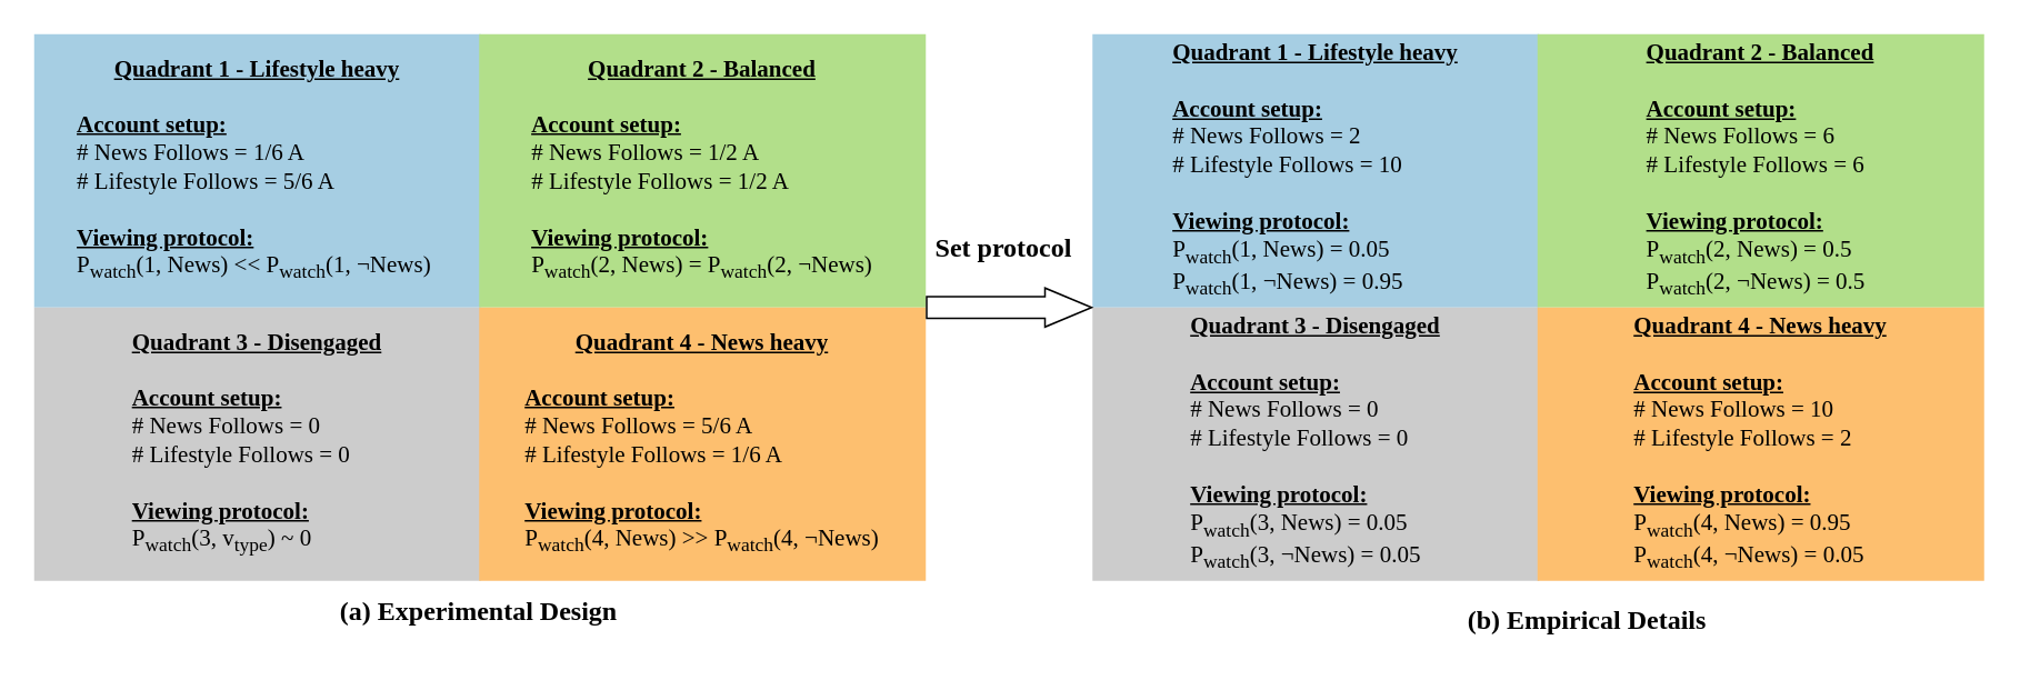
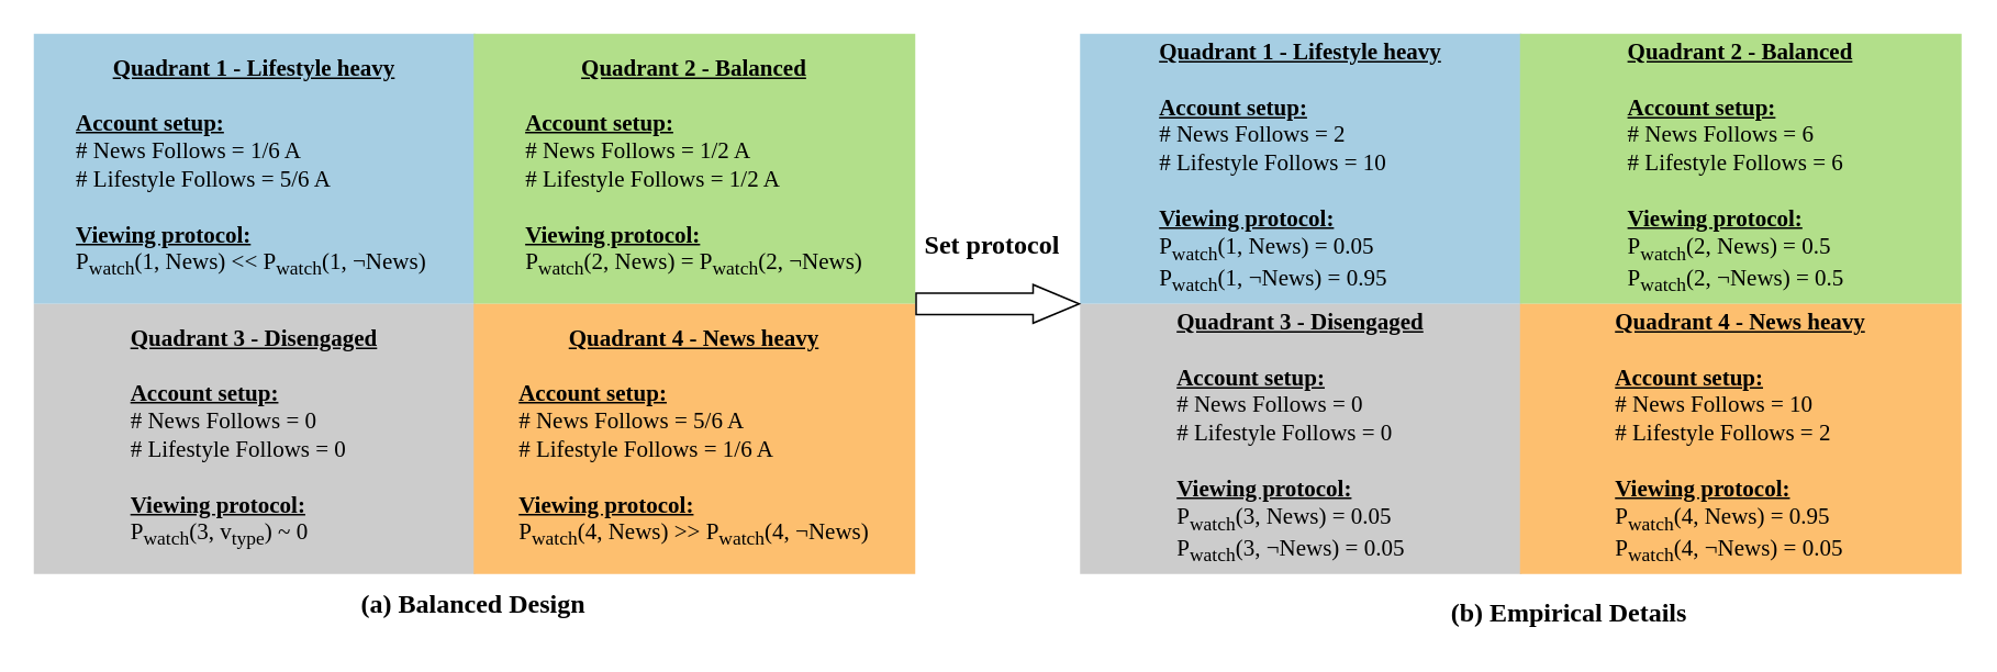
  <mxCell id="0" />
  <mxCell id="1" parent="0" />
  <mxCell id="2" value="&lt;u&gt;&lt;b&gt;Quadrant 1 - Lifestyle heavy&lt;/b&gt;&lt;/u&gt;&lt;div&gt;&lt;u&gt;&lt;br&gt;&lt;/u&gt;&lt;/div&gt;&lt;div&gt;&lt;div style=&quot;text-align: left;&quot;&gt;&lt;u&gt;&lt;b&gt;Account setup:&lt;/b&gt;&lt;/u&gt;&lt;/div&gt;&lt;div style=&quot;text-align: left;&quot;&gt;# News Follows = 1/6 A&lt;/div&gt;&lt;div&gt;&lt;div style=&quot;text-align: left;&quot;&gt;# Lifestyle Follows = 5/6 A&lt;/div&gt;&lt;div style=&quot;text-align: left;&quot;&gt;&lt;br&gt;&lt;/div&gt;&lt;div style=&quot;text-align: left;&quot;&gt;&lt;u&gt;&lt;b&gt;Viewing protocol:&lt;/b&gt;&lt;/u&gt;&lt;/div&gt;&lt;div style=&quot;text-align: left;&quot;&gt;P&lt;sub&gt;watch&lt;/sub&gt;(1, News) &amp;lt;&amp;lt; P&lt;sub&gt;watch&lt;/sub&gt;(1,&amp;nbsp;¬News)&amp;nbsp;&lt;/div&gt;&lt;/div&gt;&lt;/div&gt;" style="rounded=0;whiteSpace=wrap;html=1;fillColor=#A6CEE3;strokeColor=none;fontColor=light-dark(#000000, #191919);fontFamily=Times New Roman;fontSize=14;" parent="1" vertex="1"><mxGeometry x="20" y="20" width="268" height="164" as="geometry" /></mxCell>
  <mxCell id="3" value="&lt;u style=&quot;caret-color: rgb(247, 247, 247);&quot;&gt;&lt;b&gt;Quadrant 2 - Balanced&lt;/b&gt;&lt;/u&gt;&lt;div style=&quot;caret-color: rgb(247, 247, 247);&quot;&gt;&lt;u&gt;&lt;br&gt;&lt;/u&gt;&lt;/div&gt;&lt;div style=&quot;caret-color: rgb(247, 247, 247);&quot;&gt;&lt;div style=&quot;text-align: left;&quot;&gt;&lt;u&gt;&lt;b&gt;Account setup:&lt;/b&gt;&lt;/u&gt;&lt;/div&gt;&lt;div style=&quot;text-align: left;&quot;&gt;&lt;span&gt;# News Follows = 1/2 A&lt;/span&gt;&lt;/div&gt;&lt;div&gt;&lt;div style=&quot;text-align: left;&quot;&gt;&lt;span&gt;# Lifestyle Follows = 1/2 A&amp;nbsp;&lt;/span&gt;&lt;/div&gt;&lt;div style=&quot;text-align: left;&quot;&gt;&lt;span&gt;&lt;br&gt;&lt;/span&gt;&lt;/div&gt;&lt;div style=&quot;text-align: left;&quot;&gt;&lt;u&gt;&lt;b&gt;Viewing protocol:&lt;/b&gt;&lt;/u&gt;&lt;/div&gt;&lt;div style=&quot;text-align: left;&quot;&gt;&lt;span style=&quot;caret-color: rgb(247, 247, 247);&quot;&gt;P&lt;/span&gt;&lt;sub style=&quot;caret-color: rgb(247, 247, 247);&quot;&gt;watch&lt;/sub&gt;(2, News) =&amp;nbsp;&lt;span style=&quot;caret-color: rgb(247, 247, 247);&quot;&gt;&lt;span style=&quot;caret-color: rgb(247, 247, 247);&quot;&gt;P&lt;/span&gt;&lt;sub style=&quot;caret-color: rgb(247, 247, 247);&quot;&gt;watch&lt;/sub&gt;(2,&amp;nbsp;¬News)&lt;/span&gt;&lt;/div&gt;&lt;/div&gt;&lt;/div&gt;" style="rounded=0;whiteSpace=wrap;html=1;fillColor=#B2DF8A;strokeColor=none;fontColor=#000000;fontFamily=Times New Roman;fontSize=14;" parent="1" vertex="1"><mxGeometry x="287" y="20" width="268" height="164" as="geometry" /></mxCell>
  <mxCell id="4" value="&lt;u style=&quot;caret-color: rgb(247, 247, 247);&quot;&gt;&lt;b style=&quot;color: rgb(0, 0, 0);&quot;&gt;Quadrant 3 - Disengaged&lt;/b&gt;&lt;/u&gt;&lt;div style=&quot;caret-color: rgb(247, 247, 247);&quot;&gt;&lt;u style=&quot;color: rgb(0, 0, 0);&quot;&gt;&lt;br&gt;&lt;/u&gt;&lt;/div&gt;&lt;div style=&quot;caret-color: rgb(247, 247, 247);&quot;&gt;&lt;div style=&quot;text-align: left;&quot;&gt;&lt;u&gt;&lt;b style=&quot;color: rgb(0, 0, 0);&quot;&gt;Account setup:&lt;/b&gt;&lt;/u&gt;&lt;/div&gt;&lt;div style=&quot;text-align: left;&quot;&gt;&lt;span style=&quot;color: rgb(0, 0, 0);&quot;&gt;# News Follows = 0&lt;/span&gt;&lt;/div&gt;&lt;div&gt;&lt;div style=&quot;text-align: left;&quot;&gt;&lt;span style=&quot;color: rgb(0, 0, 0);&quot;&gt;# Lifestyle Follows = 0&lt;/span&gt;&lt;/div&gt;&lt;div style=&quot;text-align: left;&quot;&gt;&lt;span style=&quot;color: rgb(0, 0, 0);&quot;&gt;&lt;br&gt;&lt;/span&gt;&lt;/div&gt;&lt;div style=&quot;text-align: left;&quot;&gt;&lt;u&gt;&lt;b style=&quot;color: rgb(0, 0, 0);&quot;&gt;Viewing protocol:&lt;/b&gt;&lt;/u&gt;&lt;/div&gt;&lt;div style=&quot;text-align: left;&quot;&gt;&lt;span style=&quot;color: rgb(0, 0, 0);&quot;&gt;&lt;span style=&quot;caret-color: rgb(247, 247, 247);&quot;&gt;P&lt;/span&gt;&lt;sub style=&quot;caret-color: rgb(247, 247, 247);&quot;&gt;watch&lt;/sub&gt;(3, v&lt;sub&gt;type&lt;/sub&gt;&lt;span style=&quot;caret-color: rgb(247, 247, 247);&quot;&gt;) ~ 0&lt;/span&gt;&lt;/span&gt;&lt;/div&gt;&lt;/div&gt;&lt;/div&gt;" style="rounded=0;whiteSpace=wrap;html=1;fillColor=#CCCCCC;strokeColor=none;fontColor=#000000;fontFamily=Times New Roman;fontSize=14;" parent="1" vertex="1"><mxGeometry x="20" y="184" width="268" height="164" as="geometry" /></mxCell>
  <mxCell id="5" value="&lt;u&gt;&lt;b&gt;Quadrant 4 - News heavy&lt;/b&gt;&lt;/u&gt;&lt;div&gt;&lt;u&gt;&lt;br&gt;&lt;/u&gt;&lt;/div&gt;&lt;div&gt;&lt;div style=&quot;text-align: left;&quot;&gt;&lt;u&gt;&lt;b&gt;Account setup:&lt;/b&gt;&lt;/u&gt;&lt;/div&gt;&lt;div style=&quot;text-align: left;&quot;&gt;# News Follows = 5/6 A&lt;/div&gt;&lt;div&gt;&lt;div style=&quot;text-align: left;&quot;&gt;# Lifestyle Follows = 1/6 A&amp;nbsp;&lt;/div&gt;&lt;div style=&quot;text-align: left;&quot;&gt;&lt;br&gt;&lt;/div&gt;&lt;div style=&quot;text-align: left;&quot;&gt;&lt;u&gt;&lt;b&gt;Viewing protocol:&lt;/b&gt;&lt;/u&gt;&lt;/div&gt;&lt;div style=&quot;text-align: left;&quot;&gt;&lt;span style=&quot;caret-color: rgb(247, 247, 247);&quot;&gt;P&lt;/span&gt;&lt;sub style=&quot;caret-color: rgb(247, 247, 247);&quot;&gt;watch&lt;/sub&gt;(4, News) &amp;gt;&amp;gt;&amp;nbsp;&lt;span style=&quot;caret-color: rgb(247, 247, 247);&quot;&gt;P&lt;/span&gt;&lt;sub style=&quot;caret-color: rgb(247, 247, 247);&quot;&gt;watch&lt;/sub&gt;(4,&amp;nbsp;¬News)&lt;/div&gt;&lt;/div&gt;&lt;/div&gt;" style="rounded=0;whiteSpace=wrap;html=1;fillColor=#FDBF6F;strokeColor=none;fontColor=#000000;fontFamily=Times New Roman;fontSize=14;gradientColor=none;" parent="1" vertex="1"><mxGeometry x="287" y="184" width="268" height="164" as="geometry" /></mxCell>
- <mxCell id="6" value="(a) Experimental Design" style="text;html=1;align=center;verticalAlign=middle;whiteSpace=wrap;rounded=0;fontFamily=Times New Roman;fontSize=16;fontStyle=1" parent="1" vertex="1"><mxGeometry x="192" y="351" width="190" height="30" as="geometry" /></mxCell>
+ <mxCell id="6" value="(a) Balanced Design" style="text;html=1;align=center;verticalAlign=middle;whiteSpace=wrap;rounded=0;fontFamily=Times New Roman;fontSize=16;fontStyle=1" parent="1" vertex="1"><mxGeometry x="192" y="351" width="190" height="30" as="geometry" /></mxCell>
  <mxCell id="7" value="&lt;u&gt;&lt;b&gt;Quadrant 1 - Lifestyle heavy&lt;/b&gt;&lt;/u&gt;&lt;div&gt;&lt;u&gt;&lt;br&gt;&lt;/u&gt;&lt;/div&gt;&lt;div&gt;&lt;div style=&quot;text-align: left;&quot;&gt;&lt;u&gt;&lt;b&gt;Account setup:&lt;/b&gt;&lt;/u&gt;&lt;/div&gt;&lt;div style=&quot;text-align: left;&quot;&gt;# News Follows = 2&lt;/div&gt;&lt;div&gt;&lt;div style=&quot;text-align: left;&quot;&gt;# Lifestyle Follows = 10&lt;/div&gt;&lt;div style=&quot;text-align: left;&quot;&gt;&lt;br&gt;&lt;/div&gt;&lt;div style=&quot;text-align: left;&quot;&gt;&lt;u&gt;&lt;b&gt;Viewing protocol:&lt;/b&gt;&lt;/u&gt;&lt;/div&gt;&lt;div style=&quot;text-align: left;&quot;&gt;P&lt;sub&gt;watch&lt;/sub&gt;(1, News) = 0.05&lt;br&gt;&lt;/div&gt;&lt;/div&gt;&lt;div style=&quot;text-align: left;&quot;&gt;P&lt;sub&gt;watch&lt;/sub&gt;(1,&amp;nbsp;&lt;span&gt;¬&lt;/span&gt;News) = 0.95&lt;/div&gt;&lt;/div&gt;" style="rounded=0;whiteSpace=wrap;html=1;fillColor=#A6CEE3;strokeColor=none;fontColor=#000000;fontFamily=Times New Roman;fontSize=14;" parent="1" vertex="1"><mxGeometry x="655" y="20" width="268" height="164" as="geometry" /></mxCell>
  <mxCell id="8" value="&lt;u style=&quot;caret-color: rgb(247, 247, 247);&quot;&gt;&lt;b&gt;Quadrant 2 - Balanced&lt;/b&gt;&lt;/u&gt;&lt;div style=&quot;caret-color: rgb(247, 247, 247);&quot;&gt;&lt;u&gt;&lt;br&gt;&lt;/u&gt;&lt;/div&gt;&lt;div style=&quot;caret-color: rgb(247, 247, 247);&quot;&gt;&lt;div style=&quot;text-align: left;&quot;&gt;&lt;u&gt;&lt;b&gt;Account setup:&lt;/b&gt;&lt;/u&gt;&lt;/div&gt;&lt;div style=&quot;text-align: left;&quot;&gt;&lt;span&gt;# News Follows = 6&lt;/span&gt;&lt;/div&gt;&lt;div&gt;&lt;div style=&quot;text-align: left;&quot;&gt;&lt;span&gt;# Lifestyle Follows = 6&amp;nbsp;&lt;/span&gt;&lt;/div&gt;&lt;div style=&quot;text-align: left;&quot;&gt;&lt;span&gt;&lt;br&gt;&lt;/span&gt;&lt;/div&gt;&lt;div style=&quot;text-align: left;&quot;&gt;&lt;u&gt;&lt;b&gt;Viewing protocol:&lt;/b&gt;&lt;/u&gt;&lt;/div&gt;&lt;div style=&quot;text-align: left;&quot;&gt;&lt;span style=&quot;caret-color: rgb(247, 247, 247);&quot;&gt;P&lt;/span&gt;&lt;sub style=&quot;caret-color: rgb(247, 247, 247);&quot;&gt;watch&lt;/sub&gt;(2, News) =&amp;nbsp;0.5&lt;br&gt;&lt;/div&gt;&lt;/div&gt;&lt;div style=&quot;text-align: left;&quot;&gt;&lt;span style=&quot;caret-color: rgb(247, 247, 247);&quot;&gt;P&lt;/span&gt;&lt;sub style=&quot;caret-color: rgb(247, 247, 247);&quot;&gt;watch&lt;/sub&gt;&lt;span&gt;(2,&amp;nbsp;¬News) = 0.5&lt;/span&gt;&lt;/div&gt;&lt;/div&gt;" style="rounded=0;whiteSpace=wrap;html=1;fillColor=#B2DF8A;strokeColor=none;fontColor=#000000;fontFamily=Times New Roman;fontSize=14;" parent="1" vertex="1"><mxGeometry x="922" y="20" width="268" height="164" as="geometry" /></mxCell>
  <mxCell id="9" value="&lt;u style=&quot;caret-color: rgb(247, 247, 247);&quot;&gt;&lt;b&gt;Quadrant 3 - Disengaged&lt;/b&gt;&lt;/u&gt;&lt;div style=&quot;caret-color: rgb(247, 247, 247);&quot;&gt;&lt;u&gt;&lt;br&gt;&lt;/u&gt;&lt;/div&gt;&lt;div style=&quot;caret-color: rgb(247, 247, 247);&quot;&gt;&lt;div style=&quot;text-align: left;&quot;&gt;&lt;u&gt;&lt;b&gt;Account setup:&lt;/b&gt;&lt;/u&gt;&lt;/div&gt;&lt;div style=&quot;text-align: left;&quot;&gt;# News Follows = 0&lt;/div&gt;&lt;div&gt;&lt;div style=&quot;text-align: left;&quot;&gt;# Lifestyle Follows = 0&lt;/div&gt;&lt;div style=&quot;text-align: left;&quot;&gt;&lt;br&gt;&lt;/div&gt;&lt;div style=&quot;text-align: left;&quot;&gt;&lt;u&gt;&lt;b&gt;Viewing protocol:&lt;/b&gt;&lt;/u&gt;&lt;/div&gt;&lt;div style=&quot;text-align: left;&quot;&gt;&lt;span style=&quot;caret-color: rgb(247, 247, 247);&quot;&gt;P&lt;/span&gt;&lt;sub style=&quot;caret-color: rgb(247, 247, 247);&quot;&gt;watch&lt;/sub&gt;(3, News) = 0.05&lt;br&gt;&lt;/div&gt;&lt;/div&gt;&lt;div style=&quot;text-align: left;&quot;&gt;&lt;span style=&quot;caret-color: rgb(247, 247, 247);&quot;&gt;P&lt;/span&gt;&lt;sub style=&quot;caret-color: rgb(247, 247, 247);&quot;&gt;watch&lt;/sub&gt;(3,&amp;nbsp;¬News) = 0.05&lt;/div&gt;&lt;/div&gt;" style="rounded=0;whiteSpace=wrap;html=1;fillColor=#CCCCCC;strokeColor=none;fontColor=#000000;fontFamily=Times New Roman;fontSize=14;" parent="1" vertex="1"><mxGeometry x="655" y="184" width="268" height="164" as="geometry" /></mxCell>
  <mxCell id="10" value="&lt;u&gt;&lt;b&gt;Quadrant 4 - News heavy&lt;/b&gt;&lt;/u&gt;&lt;div&gt;&lt;u&gt;&lt;br&gt;&lt;/u&gt;&lt;/div&gt;&lt;div&gt;&lt;div style=&quot;text-align: left;&quot;&gt;&lt;u&gt;&lt;b&gt;Account setup:&lt;/b&gt;&lt;/u&gt;&lt;/div&gt;&lt;div style=&quot;text-align: left;&quot;&gt;# News Follows = 10&lt;/div&gt;&lt;div&gt;&lt;div style=&quot;text-align: left;&quot;&gt;# Lifestyle Follows = 2&lt;/div&gt;&lt;div style=&quot;text-align: left;&quot;&gt;&lt;br&gt;&lt;/div&gt;&lt;div style=&quot;text-align: left;&quot;&gt;&lt;u&gt;&lt;b&gt;Viewing protocol:&lt;/b&gt;&lt;/u&gt;&lt;/div&gt;&lt;div style=&quot;text-align: left;&quot;&gt;&lt;span style=&quot;caret-color: rgb(247, 247, 247);&quot;&gt;P&lt;/span&gt;&lt;sub style=&quot;caret-color: rgb(247, 247, 247);&quot;&gt;watch&lt;/sub&gt;(4, News) = 0.95&lt;br&gt;&lt;/div&gt;&lt;/div&gt;&lt;div style=&quot;text-align: left;&quot;&gt;&lt;span style=&quot;caret-color: rgb(247, 247, 247);&quot;&gt;P&lt;/span&gt;&lt;sub style=&quot;caret-color: rgb(247, 247, 247);&quot;&gt;watch&lt;/sub&gt;(4,&amp;nbsp;¬News) = 0.05&lt;/div&gt;&lt;/div&gt;" style="rounded=0;whiteSpace=wrap;html=1;fillColor=#FDBF6F;strokeColor=none;fontColor=#000000;fontFamily=Times New Roman;fontSize=14;" parent="1" vertex="1"><mxGeometry x="922" y="184" width="268" height="164" as="geometry" /></mxCell>
  <mxCell id="11" value="(b) Empirical Details" style="text;html=1;align=center;verticalAlign=middle;whiteSpace=wrap;rounded=0;fontFamily=Times New Roman;fontSize=16;fontStyle=1" parent="1" vertex="1"><mxGeometry x="857" y="356" width="190" height="30" as="geometry" /></mxCell>
  <mxCell id="12" value="" style="shape=flexArrow;endArrow=classic;html=1;rounded=0;fontSize=14;width=12.941;endSize=9;endWidth=9.481;entryX=0;entryY=1;entryDx=0;entryDy=0;exitX=1;exitY=0;exitDx=0;exitDy=0;" parent="1" edge="1" target="7" source="5"><mxGeometry width="50" height="50" relative="1" as="geometry"><mxPoint x="572" y="186" as="sourcePoint" /><mxPoint x="640" y="184" as="targetPoint" /></mxGeometry></mxCell>
  <mxCell id="13" value="Set protocol&amp;nbsp;" style="text;html=1;align=center;verticalAlign=middle;whiteSpace=wrap;rounded=0;fontSize=16;fontFamily=Times New Roman;fontStyle=1" parent="1" vertex="1"><mxGeometry x="556" y="133" width="96" height="30" as="geometry" /></mxCell>
